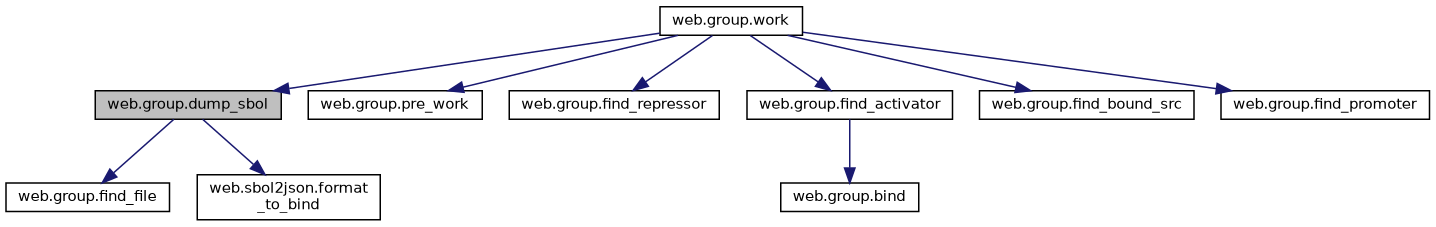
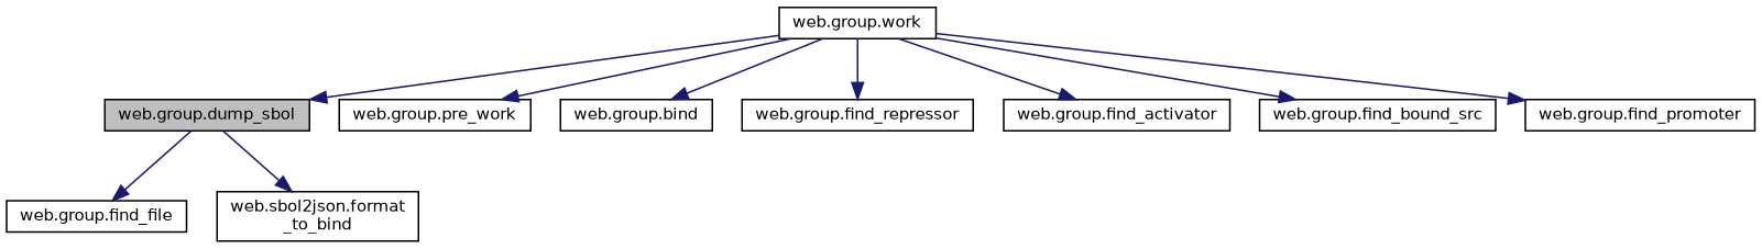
  digraph {
    rankdir=TB
    node [color=black fillcolor=white fontname=Helvetica fontsize=10 shape=record style=filled]
    edge [color=midnightblue fontname=Helvetica fontsize=10 labelfontname=Helvetica labelfontsize=10 style=solid]
    n1 [fillcolor=grey75 fontcolor=black height=0.2 label="web.group.dump_sbol" width=0.4]
    n2 [height=0.2 label="web.group.find_file" width=0.4]
    n3 [height=0.2 label="web.sbol2json.format\l_to_bind" width=0.4]
    n4 [height=0.2 label="web.group.work" width=0.4]
    n5 [height=0.2 label="web.group.pre_work" width=0.4]
    n6 [height=0.2 label="web.group.bind" width=0.4]
    n7 [height=0.2 label="web.group.find_repressor" width=0.4]
    n8 [height=0.2 label="web.group.find_activator" width=0.4]
    n9 [height=0.2 label="web.group.find_bound_src" width=0.4]
    n10 [height=0.2 label="web.group.find_promoter" width=0.4]
    n1 -> n2
    n1 -> n3
    n4 -> n1
    n4 -> n5
-   n8 -> n6
+   n4 -> n6
    n4 -> n7
    n4 -> n8
    n4 -> n9
    n4 -> n10
  }
